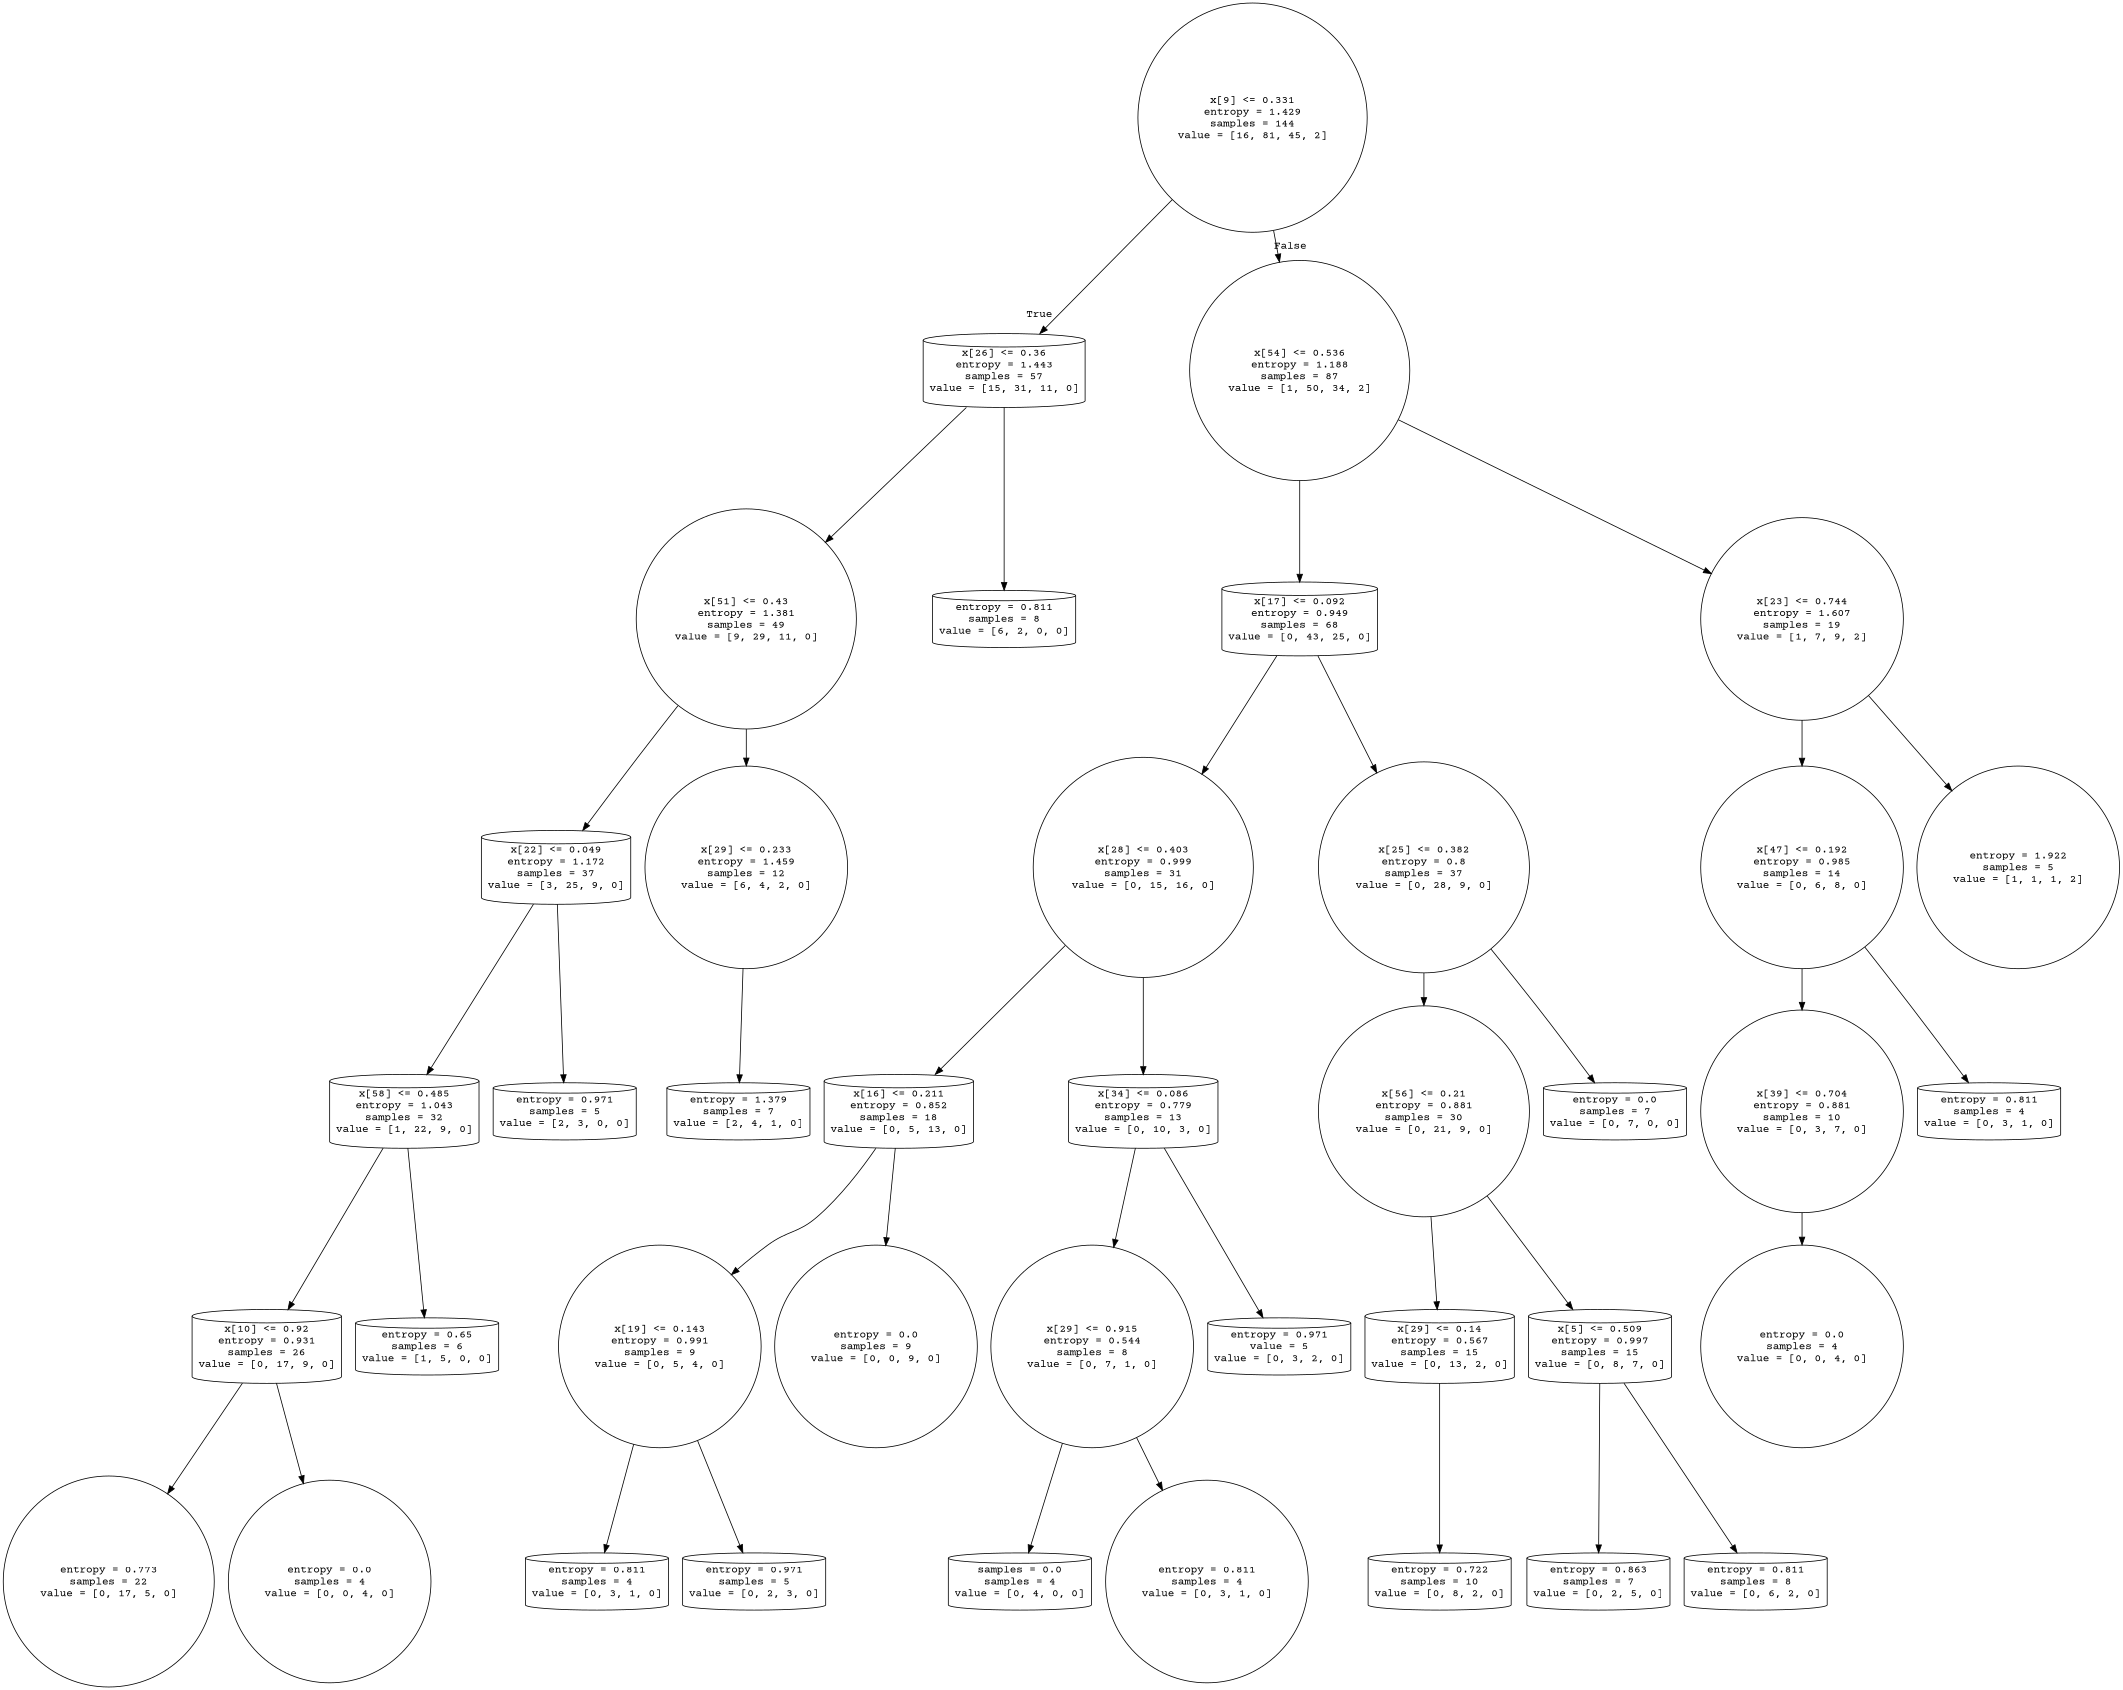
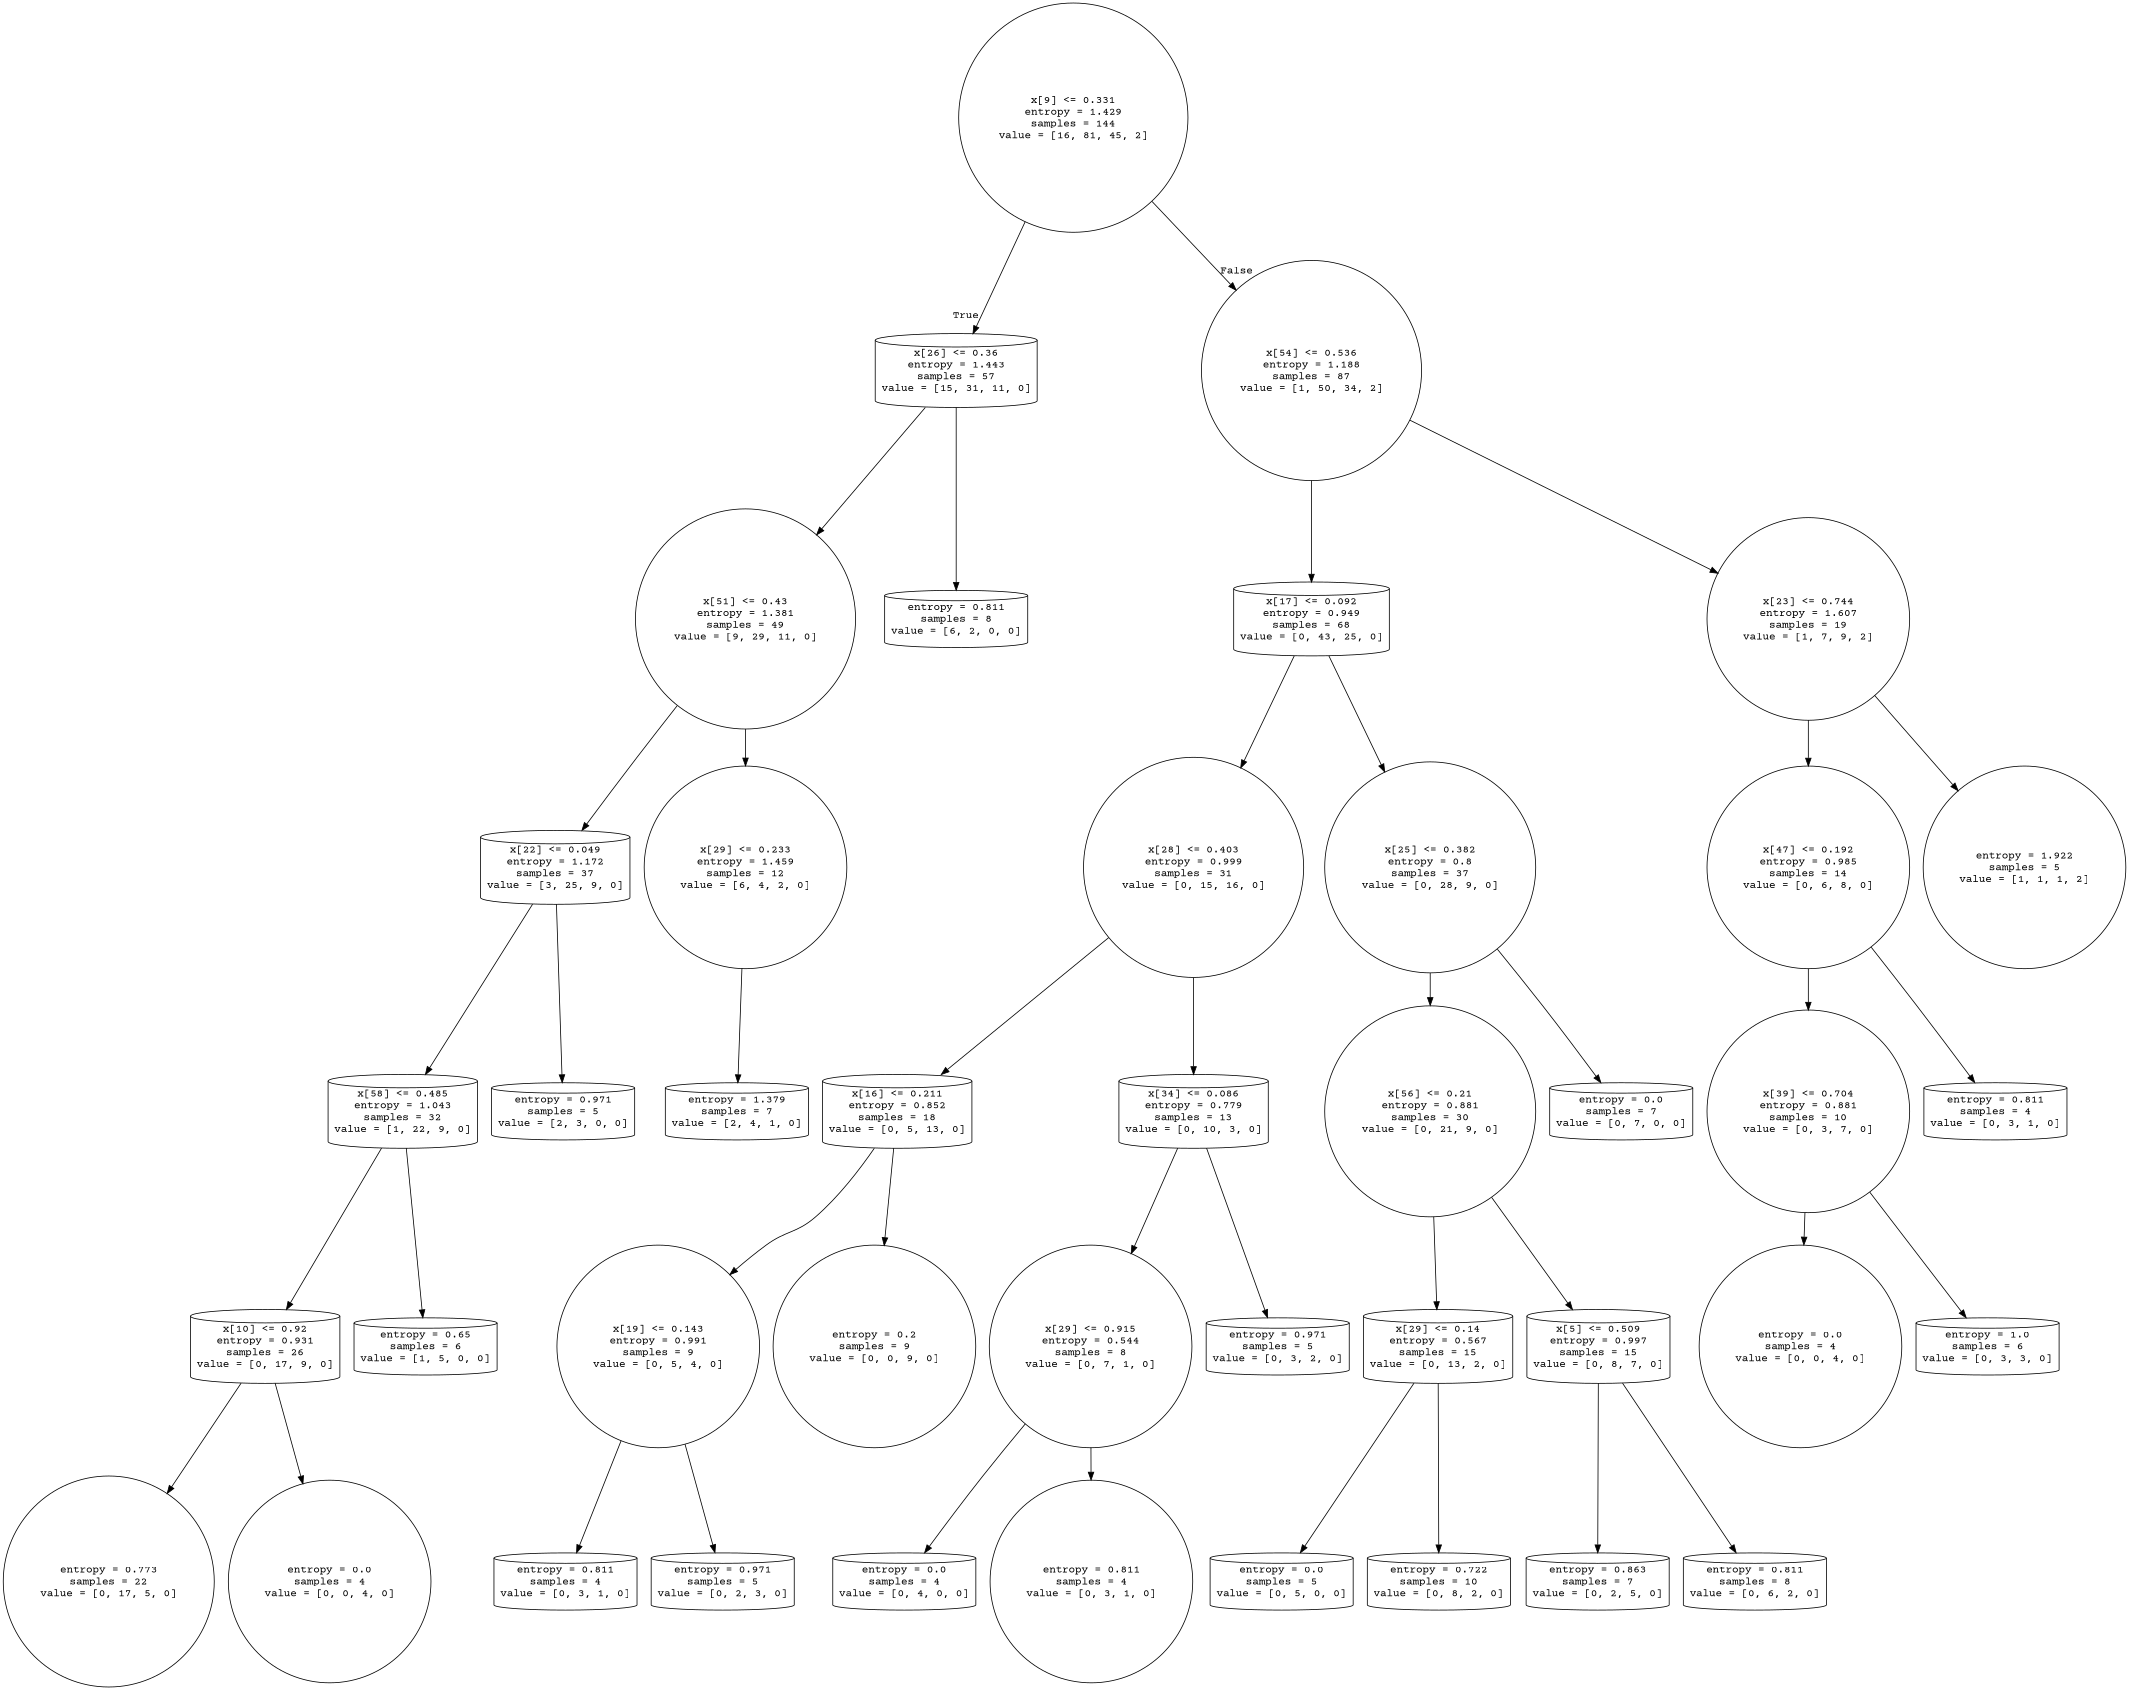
  digraph {
    fontname="Courier Prime"
    node [fontname="Courier Prime" shape=cylinder]
    edge [fontname="Courier Prime"]
    n1 [label="x[9] <= 0.331\nentropy = 1.429\nsamples = 144\nvalue = [16, 81, 45, 2]" shape=circle]
    n2 [label="x[26] <= 0.36\nentropy = 1.443\nsamples = 57\nvalue = [15, 31, 11, 0]"]
    n3 [label="x[54] <= 0.536\nentropy = 1.188\nsamples = 87\nvalue = [1, 50, 34, 2]" shape=circle]
    n4 [label="x[51] <= 0.43\nentropy = 1.381\nsamples = 49\nvalue = [9, 29, 11, 0]" shape=circle]
    n5 [label="entropy = 0.811\nsamples = 8\nvalue = [6, 2, 0, 0]"]
    n6 [label="x[17] <= 0.092\nentropy = 0.949\nsamples = 68\nvalue = [0, 43, 25, 0]"]
    n7 [label="x[23] <= 0.744\nentropy = 1.607\nsamples = 19\nvalue = [1, 7, 9, 2]" shape=circle]
    n8 [label="x[22] <= 0.049\nentropy = 1.172\nsamples = 37\nvalue = [3, 25, 9, 0]"]
    n9 [label="x[29] <= 0.233\nentropy = 1.459\nsamples = 12\nvalue = [6, 4, 2, 0]" shape=circle]
    n10 [label="x[58] <= 0.485\nentropy = 1.043\nsamples = 32\nvalue = [1, 22, 9, 0]"]
    n11 [label="entropy = 0.971\nsamples = 5\nvalue = [2, 3, 0, 0]"]
    n12 [label="entropy = 1.379\nsamples = 7\nvalue = [2, 4, 1, 0]"]
    n13 [label="x[10] <= 0.92\nentropy = 0.931\nsamples = 26\nvalue = [0, 17, 9, 0]"]
    n14 [label="entropy = 0.65\nsamples = 6\nvalue = [1, 5, 0, 0]"]
    n15 [label="entropy = 0.773\nsamples = 22\nvalue = [0, 17, 5, 0]" shape=circle]
    n16 [label="entropy = 0.0\nsamples = 4\nvalue = [0, 0, 4, 0]" shape=circle]
    n17 [label="x[28] <= 0.403\nentropy = 0.999\nsamples = 31\nvalue = [0, 15, 16, 0]" shape=circle]
    n18 [label="x[25] <= 0.382\nentropy = 0.8\nsamples = 37\nvalue = [0, 28, 9, 0]" shape=circle]
    n19 [label="x[47] <= 0.192\nentropy = 0.985\nsamples = 14\nvalue = [0, 6, 8, 0]" shape=circle]
    n20 [label="entropy = 1.922\nsamples = 5\nvalue = [1, 1, 1, 2]" shape=circle]
    n21 [label="x[16] <= 0.211\nentropy = 0.852\nsamples = 18\nvalue = [0, 5, 13, 0]"]
    n22 [label="x[34] <= 0.086\nentropy = 0.779\nsamples = 13\nvalue = [0, 10, 3, 0]"]
    n23 [label="x[56] <= 0.21\nentropy = 0.881\nsamples = 30\nvalue = [0, 21, 9, 0]" shape=circle]
    n24 [label="entropy = 0.0\nsamples = 7\nvalue = [0, 7, 0, 0]"]
    n25 [label="x[19] <= 0.143\nentropy = 0.991\nsamples = 9\nvalue = [0, 5, 4, 0]" shape=circle]
-   n26 [label="entropy = 0.0\nsamples = 9\nvalue = [0, 0, 9, 0]" shape=circle]
+   n26 [label="entropy = 0.2\nsamples = 9\nvalue = [0, 0, 9, 0]" shape=circle]
    n27 [label="x[29] <= 0.915\nentropy = 0.544\nsamples = 8\nvalue = [0, 7, 1, 0]" shape=circle]
-   n28 [label="entropy = 0.971\nvalue = 5\nvalue = [0, 3, 2, 0]"]
+   n28 [label="entropy = 0.971\nsamples = 5\nvalue = [0, 3, 2, 0]"]
    n29 [label="entropy = 0.811\nsamples = 4\nvalue = [0, 3, 1, 0]"]
    n30 [label="entropy = 0.971\nsamples = 5\nvalue = [0, 2, 3, 0]"]
-   n31 [label="samples = 0.0\nsamples = 4\nvalue = [0, 4, 0, 0]"]
+   n31 [label="entropy = 0.0\nsamples = 4\nvalue = [0, 4, 0, 0]"]
    n32 [label="entropy = 0.811\nsamples = 4\nvalue = [0, 3, 1, 0]" shape=circle]
    n33 [label="x[29] <= 0.14\nentropy = 0.567\nsamples = 15\nvalue = [0, 13, 2, 0]"]
    n34 [label="x[5] <= 0.509\nentropy = 0.997\nsamples = 15\nvalue = [0, 8, 7, 0]"]
+   n35 [label="entropy = 0.0\nsamples = 5\nvalue = [0, 5, 0, 0]"]
    n36 [label="entropy = 0.722\nsamples = 10\nvalue = [0, 8, 2, 0]"]
    n37 [label="entropy = 0.863\nsamples = 7\nvalue = [0, 2, 5, 0]"]
    n38 [label="entropy = 0.811\nsamples = 8\nvalue = [0, 6, 2, 0]"]
    n39 [label="x[39] <= 0.704\nentropy = 0.881\nsamples = 10\nvalue = [0, 3, 7, 0]" shape=circle]
    n40 [label="entropy = 0.811\nsamples = 4\nvalue = [0, 3, 1, 0]"]
    n41 [label="entropy = 0.0\nsamples = 4\nvalue = [0, 0, 4, 0]" shape=circle]
+   n42 [label="entropy = 1.0\nsamples = 6\nvalue = [0, 3, 3, 0]"]
    n1 -> n2 [headlabel=True labelangle=45 labeldistance=2.5]
    n1 -> n3 [headlabel=False labelangle=-45 labeldistance=2.5]
    n2 -> n4
    n2 -> n5
    n3 -> n6
    n3 -> n7
    n4 -> n8
    n4 -> n9
    n6 -> n17
    n6 -> n18
    n7 -> n19
    n7 -> n20
    n8 -> n10
    n8 -> n11
    n9 -> n12
    n10 -> n13
    n10 -> n14
    n13 -> n15
    n13 -> n16
    n17 -> n21
    n17 -> n22
    n18 -> n23
    n18 -> n24
    n19 -> n39
    n19 -> n40
    n21 -> n25
    n21 -> n26
    n22 -> n27
    n22 -> n28
    n23 -> n33
    n23 -> n34
    n25 -> n29
    n25 -> n30
    n27 -> n31
    n27 -> n32
+   n33 -> n35
    n33 -> n36
    n34 -> n37
    n34 -> n38
    n39 -> n41
+   n39 -> n42
  }
